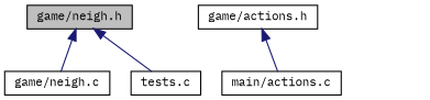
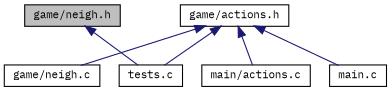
  digraph {
    fontname="IBM Plex Mono"
    node [color=black fillcolor=white fontname="IBM Plex Mono" fontsize=10 shape=record style=filled]
    edge [color=midnightblue dir=back fontname="IBM Plex Mono" fontsize=10 labelfontname=Helvetica labelfontsize=10 style=solid]
    n1 [fillcolor=grey75 fontcolor=black height=0.2 label="game/neigh.h" width=0.4]
    n2 [height=0.2 label="game/neigh.c" width=0.4]
    n3 [height=0.2 label="tests.c" width=0.4]
    n4 [height=0.2 label="game/actions.h" width=0.4]
    n5 [height=0.2 label="main/actions.c" width=0.4]
-   n1 -> n2
+   n6 [height=0.2 label="main.c" width=0.4]
+   n4 -> n2
    n1 -> n3
+   n4 -> n3
    n4 -> n5
+   n4 -> n6
  }
